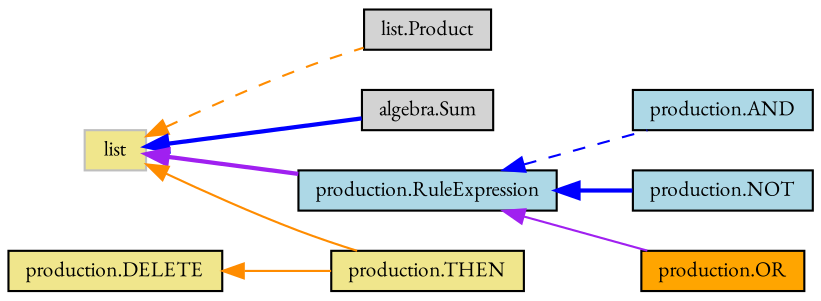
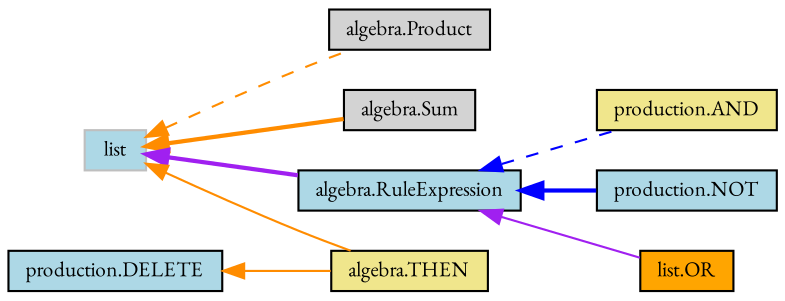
  digraph {
    fontname="EB Garamond"
    rankdir=LR
    node [color=black fillcolor=lightblue fontname="EB Garamond" fontsize=10 shape=record style=filled]
    edge [color=darkorange dir=back fontname="EB Garamond" fontsize=10 labelfontname=Helvetica labelfontsize=10 style=bold]
-   n1 [fillcolor=lightgrey height=0.2 label="list.Product" width=0.4]
+   n1 [fillcolor=lightgrey height=0.2 label="algebra.Product" width=0.4]
    n2 [fillcolor=lightgrey height=0.2 label="algebra.Sum" width=0.4]
-   n3 [color=grey75 fillcolor=khaki height=0.2 label=list width=0.4]
-   n4 [height=0.2 label="production.RuleExpression" width=0.4]
-   n5 [fillcolor=khaki height=0.2 label="production.THEN" width=0.4]
-   n6 [height=0.2 label="production.AND" width=0.4]
+   n3 [color=grey75 height=0.2 label=list width=0.4]
+   n4 [height=0.2 label="algebra.RuleExpression" width=0.4]
+   n5 [fillcolor=khaki height=0.2 label="algebra.THEN" width=0.4]
+   n6 [fillcolor=khaki height=0.2 label="production.AND" width=0.4]
    n7 [height=0.2 label="production.NOT" width=0.4]
-   n8 [fillcolor=orange height=0.2 label="production.OR" width=0.4]
-   n9 [fillcolor=khaki height=0.2 label="production.DELETE" width=0.4]
+   n8 [fillcolor=orange height=0.2 label="list.OR" width=0.4]
+   n9 [height=0.2 label="production.DELETE" width=0.4]
    n3 -> n1 [style=dashed]
-   n3 -> n2 [color=blue]
+   n3 -> n2
    n3 -> n4 [color=purple]
    n3 -> n5 [style=solid]
    n4 -> n6 [color=blue style=dashed]
    n4 -> n7 [color=blue]
    n4 -> n8 [color=purple style=solid]
    n9 -> n5 [style=solid]
  }
